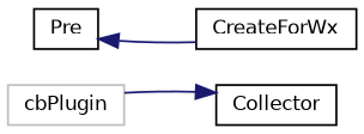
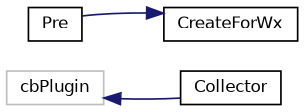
  digraph {
    rankdir=LR
    node [color=black fillcolor=white fontname=Helvetica fontsize=10 shape=record style=filled]
    edge [color=midnightblue dir=back fontname=Helvetica fontsize=10 labelfontname=Helvetica labelfontsize=10 style=solid]
    n1 [color=grey75 height=0.2 label=cbPlugin width=0.4]
    n2 [height=0.2 label=Collector width=0.4]
    n3 [height=0.2 label=Pre width=0.4]
    n4 [height=0.2 label=CreateForWx width=0.4]
-   n2 -> n1
-   n3 -> n4
+   n1 -> n2
+   n4 -> n3
  }
